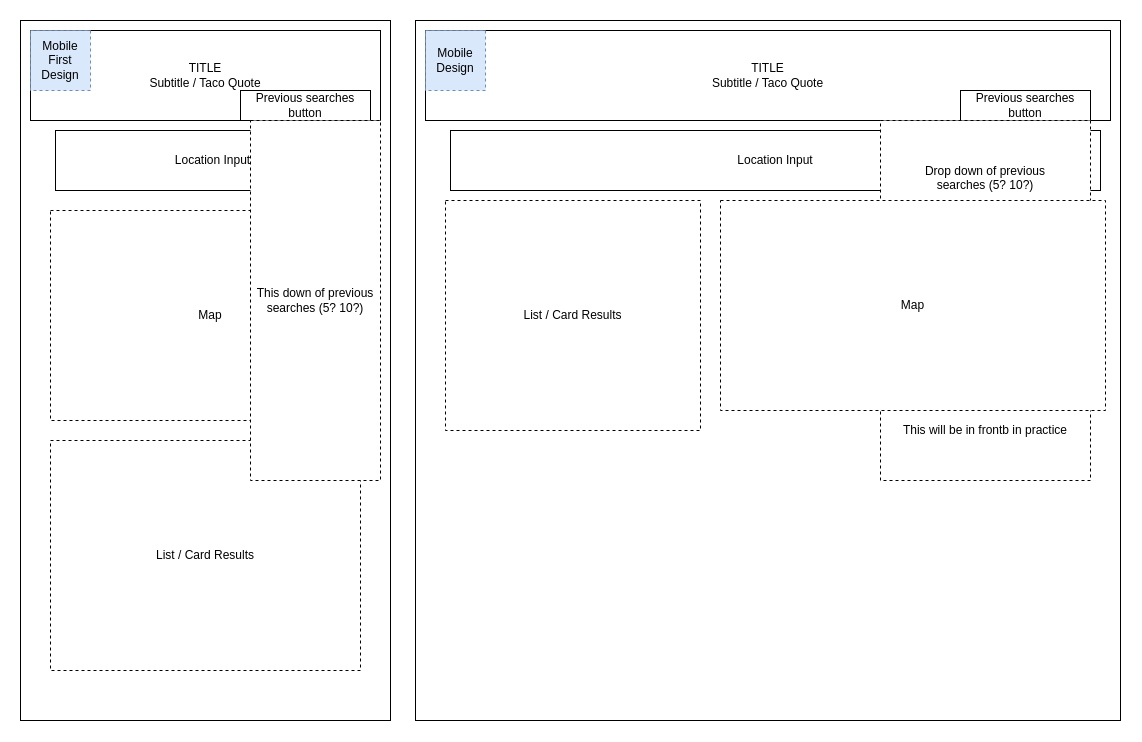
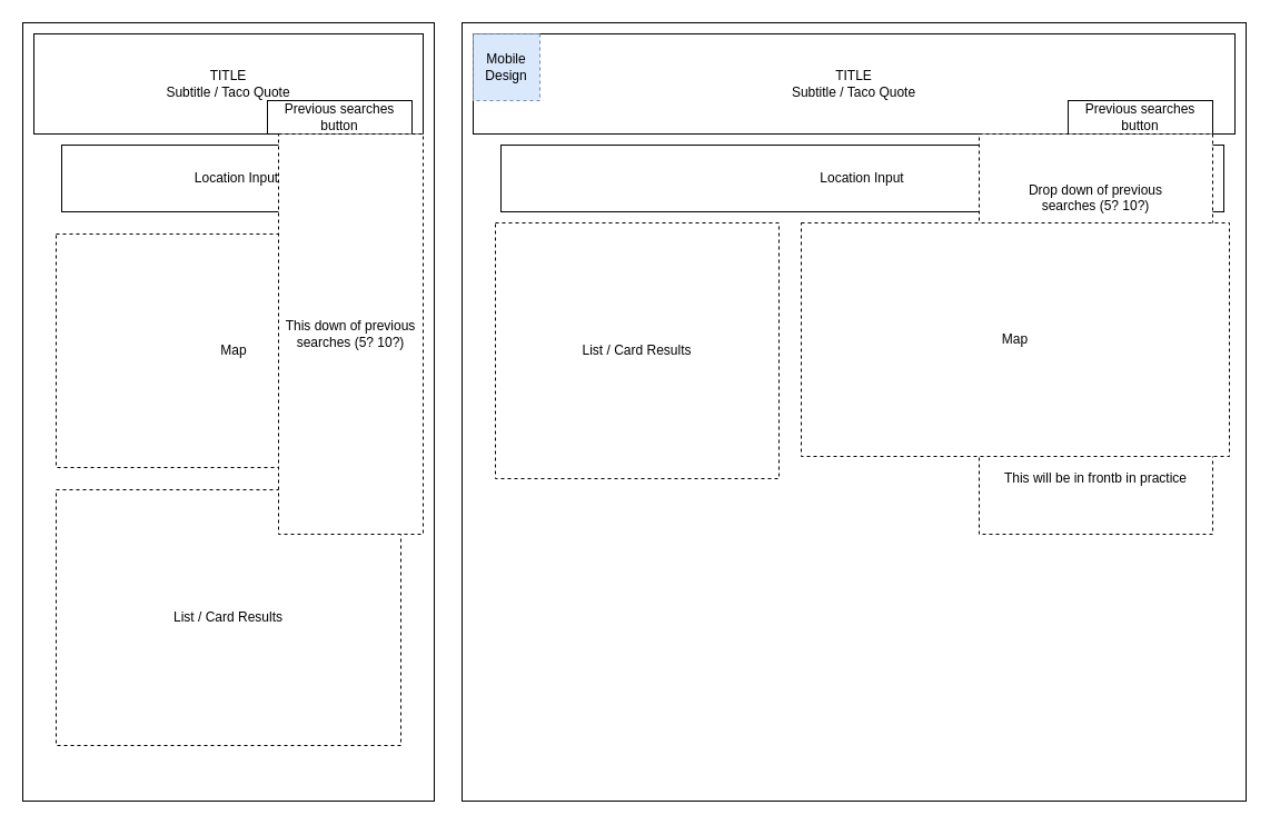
  <mxCell id="0" />
  <mxCell id="1" parent="0" />
  <mxCell id="2" value="" style="rounded=0;whiteSpace=wrap;html=1;" vertex="1" parent="1"><mxGeometry x="20" y="20" width="370" height="700" as="geometry" /></mxCell>
  <mxCell id="3" value="TITLE&lt;br&gt;Subtitle / Taco Quote" style="rounded=0;whiteSpace=wrap;html=1;" vertex="1" parent="1"><mxGeometry x="30" y="30" width="350" height="90" as="geometry" /></mxCell>
  <mxCell id="4" value="Map" style="rounded=0;whiteSpace=wrap;html=1;dashed=1;" vertex="1" parent="1"><mxGeometry x="50" y="210" width="320" height="210" as="geometry" /></mxCell>
  <mxCell id="5" value="List / Card Results" style="rounded=0;whiteSpace=wrap;html=1;dashed=1;" vertex="1" parent="1"><mxGeometry x="50" y="440" width="310" height="230" as="geometry" /></mxCell>
  <mxCell id="6" value="Previous searches button" style="rounded=0;whiteSpace=wrap;html=1;" vertex="1" parent="1"><mxGeometry x="240" y="90" width="130" height="30" as="geometry" /></mxCell>
  <mxCell id="7" value="Location Input" style="rounded=0;whiteSpace=wrap;html=1;" vertex="1" parent="1"><mxGeometry x="55" y="130" width="315" height="60" as="geometry" /></mxCell>
  <mxCell id="8" value="This down of previous&lt;br&gt;searches (5? 10?)" style="rounded=0;whiteSpace=wrap;html=1;dashed=1;" vertex="1" parent="1"><mxGeometry x="250" y="120" width="130" height="360" as="geometry" /></mxCell>
- <mxCell id="9" value="Mobile First Design" style="text;html=1;strokeColor=#6c8ebf;fillColor=#dae8fc;align=center;verticalAlign=middle;whiteSpace=wrap;rounded=0;dashed=1;" vertex="1" parent="1"><mxGeometry x="30" y="30" width="60" height="60" as="geometry" /></mxCell>
  <mxCell id="10" value="" style="rounded=0;whiteSpace=wrap;html=1;" vertex="1" parent="1"><mxGeometry x="415" y="20" width="705" height="700" as="geometry" /></mxCell>
  <mxCell id="11" value="TITLE&lt;br&gt;Subtitle / Taco Quote" style="rounded=0;whiteSpace=wrap;html=1;" vertex="1" parent="1"><mxGeometry x="425" y="30" width="685" height="90" as="geometry" /></mxCell>
  <mxCell id="12" value="List / Card Results" style="rounded=0;whiteSpace=wrap;html=1;dashed=1;" vertex="1" parent="1"><mxGeometry x="445" y="200" width="255" height="230" as="geometry" /></mxCell>
  <mxCell id="13" value="Previous searches button" style="rounded=0;whiteSpace=wrap;html=1;" vertex="1" parent="1"><mxGeometry x="960" y="90" width="130" height="30" as="geometry" /></mxCell>
  <mxCell id="14" value="Location Input" style="rounded=0;whiteSpace=wrap;html=1;" vertex="1" parent="1"><mxGeometry x="450" y="130" width="650" height="60" as="geometry" /></mxCell>
  <mxCell id="15" value="Drop down of previous&lt;br&gt;searches (5? 10?)&lt;br&gt;&lt;br&gt;&lt;br&gt;&lt;br&gt;&lt;br&gt;&lt;br&gt;&lt;br&gt;&lt;br&gt;&lt;br&gt;&lt;br&gt;&lt;br&gt;&lt;br&gt;&lt;br&gt;&lt;br&gt;&lt;br&gt;&lt;br&gt;&lt;br&gt;This will be in frontb in practice" style="rounded=0;whiteSpace=wrap;html=1;dashed=1;" vertex="1" parent="1"><mxGeometry x="880" y="120" width="210" height="360" as="geometry" /></mxCell>
  <mxCell id="16" value="Mobile Design" style="text;html=1;strokeColor=#6c8ebf;fillColor=#dae8fc;align=center;verticalAlign=middle;whiteSpace=wrap;rounded=0;dashed=1;" vertex="1" parent="1"><mxGeometry x="425" y="30" width="60" height="60" as="geometry" /></mxCell>
  <mxCell id="17" value="Map" style="rounded=0;whiteSpace=wrap;html=1;dashed=1;" vertex="1" parent="1"><mxGeometry x="720" y="200" width="385" height="210" as="geometry" /></mxCell>
